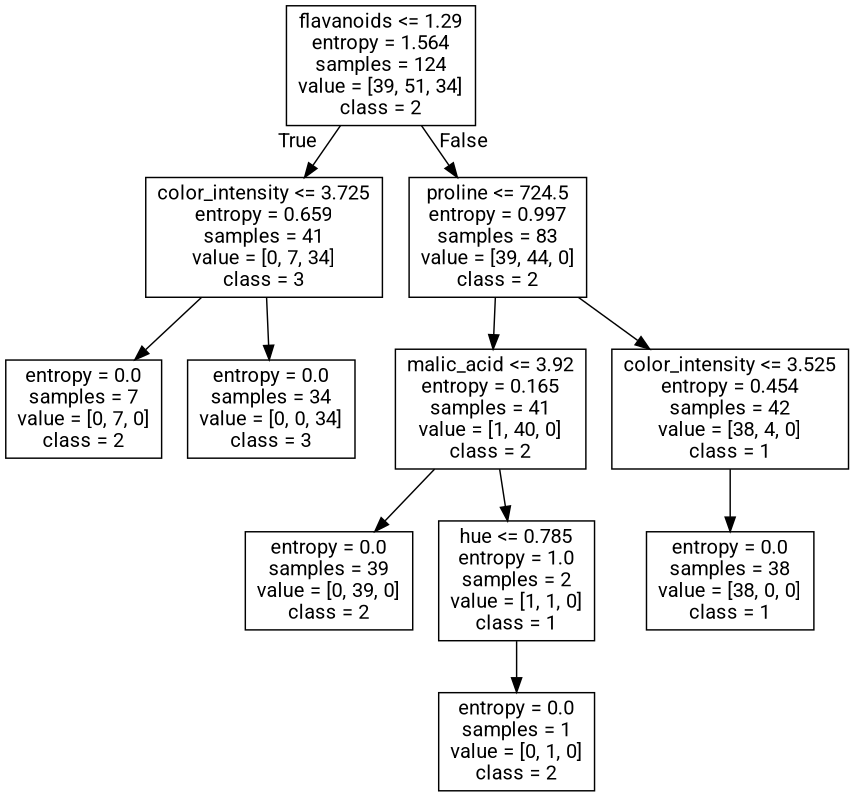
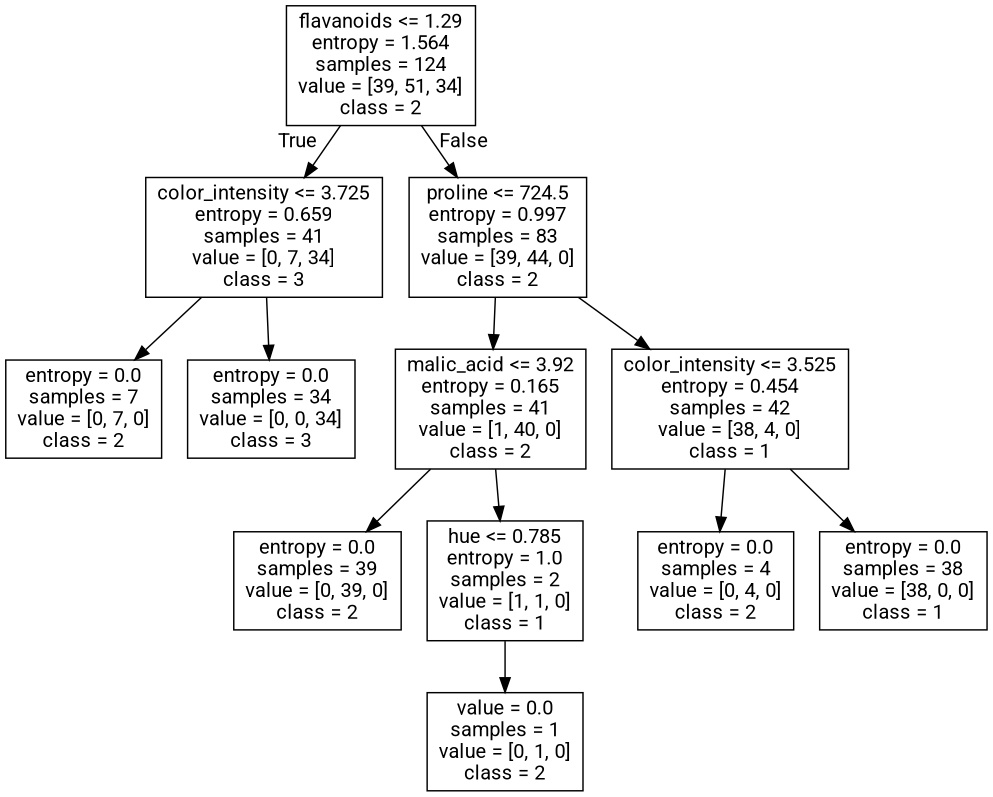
  digraph {
    fontname=Roboto
    node [fontname=Roboto shape=box]
    edge [fontname=Roboto]
    n1 [label="flavanoids <= 1.29\nentropy = 1.564\nsamples = 124\nvalue = [39, 51, 34]\nclass = 2"]
    n2 [label="color_intensity <= 3.725\nentropy = 0.659\nsamples = 41\nvalue = [0, 7, 34]\nclass = 3"]
    n3 [label="proline <= 724.5\nentropy = 0.997\nsamples = 83\nvalue = [39, 44, 0]\nclass = 2"]
    n4 [label="entropy = 0.0\nsamples = 7\nvalue = [0, 7, 0]\nclass = 2"]
    n5 [label="entropy = 0.0\nsamples = 34\nvalue = [0, 0, 34]\nclass = 3"]
    n6 [label="malic_acid <= 3.92\nentropy = 0.165\nsamples = 41\nvalue = [1, 40, 0]\nclass = 2"]
    n7 [label="color_intensity <= 3.525\nentropy = 0.454\nsamples = 42\nvalue = [38, 4, 0]\nclass = 1"]
    n8 [label="entropy = 0.0\nsamples = 39\nvalue = [0, 39, 0]\nclass = 2"]
    n9 [label="hue <= 0.785\nentropy = 1.0\nsamples = 2\nvalue = [1, 1, 0]\nclass = 1"]
+   n10 [label="entropy = 0.0\nsamples = 4\nvalue = [0, 4, 0]\nclass = 2"]
    n11 [label="entropy = 0.0\nsamples = 38\nvalue = [38, 0, 0]\nclass = 1"]
-   n12 [label="entropy = 0.0\nsamples = 1\nvalue = [0, 1, 0]\nclass = 2"]
+   n12 [label="value = 0.0\nsamples = 1\nvalue = [0, 1, 0]\nclass = 2"]
    n1 -> n2 [headlabel=True labelangle=45 labeldistance=2.5]
    n1 -> n3 [headlabel=False labelangle=-45 labeldistance=2.5]
    n2 -> n4
    n2 -> n5
    n3 -> n6
    n3 -> n7
    n6 -> n8
    n6 -> n9
+   n7 -> n10
    n7 -> n11
    n9 -> n12
  }
